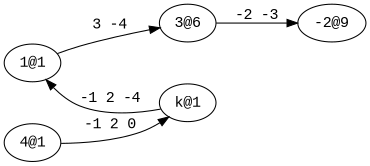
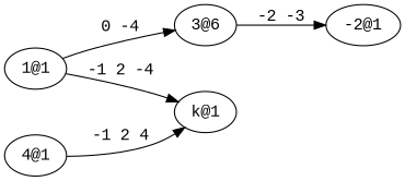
  digraph {
    fontname="Liberation Mono"
    rankdir=LR
    node [fontname="Liberation Mono"]
    edge [fontname="Liberation Mono"]
    n1 [label="1@1"]
    n2 [label="3@6"]
    n3 [label="k@1"]
-   n4 [label="-2@9"]
+   n4 [label="-2@1"]
    n5 [label="4@1"]
-   n1 -> n2 [label="3 -4"]
-   n3 -> n1 [label="-1 2 -4"]
+   n1 -> n2 [label="0 -4"]
+   n1 -> n3 [label="-1 2 -4"]
    n2 -> n4 [label="-2 -3"]
-   n5 -> n3 [label="-1 2 0"]
+   n5 -> n3 [label="-1 2 4"]
  }
